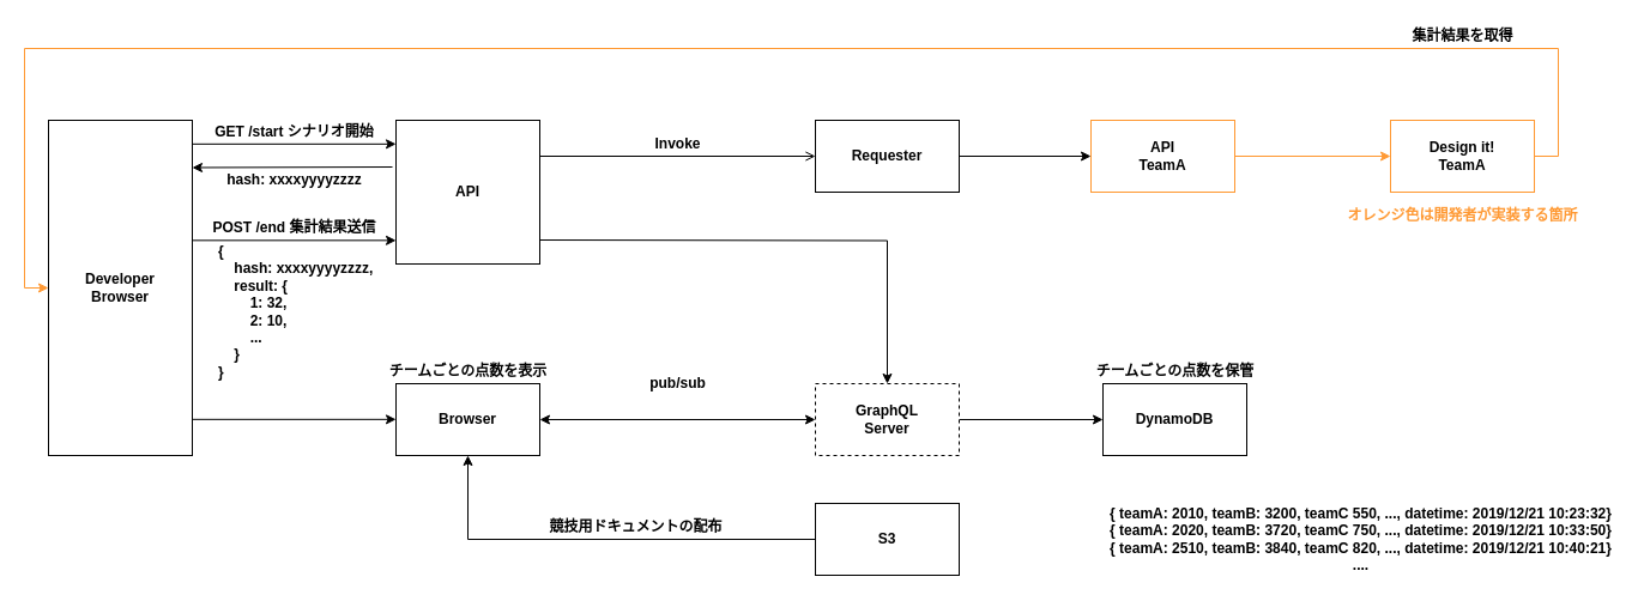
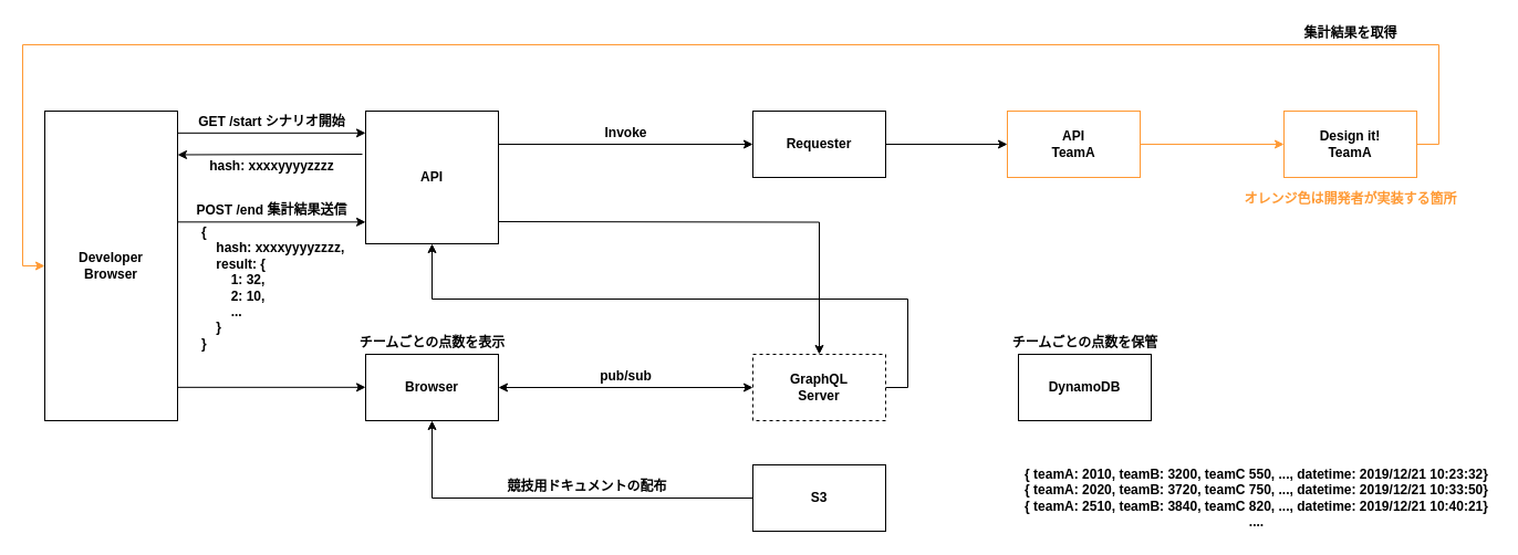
  <mxCell id="0" />
  <mxCell id="1" parent="0" />
  <mxCell id="2" style="edgeStyle=orthogonalEdgeStyle;rounded=0;orthogonalLoop=1;jettySize=auto;html=1;exitX=1;exitY=0.5;exitDx=0;exitDy=0;" parent="1" source="3" target="8" edge="1"><mxGeometry relative="1" as="geometry" /></mxCell>
  <mxCell id="3" value="&lt;b&gt;Requester&lt;/b&gt;" style="rounded=0;whiteSpace=wrap;html=1;" parent="1" vertex="1"><mxGeometry x="680" y="100" width="120" height="60" as="geometry" /></mxCell>
- <mxCell id="4" style="edgeStyle=orthogonalEdgeStyle;rounded=0;orthogonalLoop=1;jettySize=auto;html=1;exitX=1;exitY=0.5;exitDx=0;exitDy=0;entryX=0;entryY=0.5;entryDx=0;entryDy=0;" parent="1" source="5" target="6" edge="1"><mxGeometry relative="1" as="geometry" /></mxCell>
+ <mxCell id="4" style="edgeStyle=orthogonalEdgeStyle;rounded=0;orthogonalLoop=1;jettySize=auto;html=1;exitX=1;exitY=0.5;exitDx=0;exitDy=0;" parent="1" source="5" target="11" edge="1"><mxGeometry relative="1" as="geometry" /></mxCell>
  <mxCell id="5" value="&lt;b&gt;GraphQL&lt;br&gt;Server&lt;br&gt;&lt;/b&gt;" style="rounded=0;whiteSpace=wrap;html=1;dashed=1;" parent="1" vertex="1"><mxGeometry x="680" y="320" width="120" height="60" as="geometry" /></mxCell>
  <mxCell id="6" value="&lt;b&gt;DynamoDB&lt;br&gt;&lt;/b&gt;" style="rounded=0;whiteSpace=wrap;html=1;" parent="1" vertex="1"><mxGeometry x="920" y="320" width="120" height="60" as="geometry" /></mxCell>
  <mxCell id="7" style="edgeStyle=orthogonalEdgeStyle;rounded=0;orthogonalLoop=1;jettySize=auto;html=1;exitX=1;exitY=0.5;exitDx=0;exitDy=0;strokeColor=#FF9933;" parent="1" source="8" target="19" edge="1"><mxGeometry relative="1" as="geometry" /></mxCell>
  <mxCell id="8" value="&lt;b&gt;API&lt;br&gt;TeamA&lt;br&gt;&lt;/b&gt;" style="rounded=0;whiteSpace=wrap;html=1;strokeColor=#FF9933;" parent="1" vertex="1"><mxGeometry x="910" y="100" width="120" height="60" as="geometry" /></mxCell>
- <mxCell id="9" style="edgeStyle=orthogonalEdgeStyle;rounded=0;orthogonalLoop=1;jettySize=auto;html=1;exitX=1;exitY=0.25;exitDx=0;exitDy=0;endArrow=open;" parent="1" source="11" target="3" edge="1"><mxGeometry relative="1" as="geometry" /></mxCell>
+ <mxCell id="9" style="edgeStyle=orthogonalEdgeStyle;rounded=0;orthogonalLoop=1;jettySize=auto;html=1;exitX=1;exitY=0.25;exitDx=0;exitDy=0;" parent="1" source="11" target="3" edge="1"><mxGeometry relative="1" as="geometry" /></mxCell>
  <mxCell id="10" value="&lt;b&gt;Developer&lt;br&gt;Browser&lt;br&gt;&lt;/b&gt;" style="rounded=0;whiteSpace=wrap;html=1;" parent="1" vertex="1"><mxGeometry x="40" y="100" width="120" height="280" as="geometry" /></mxCell>
  <mxCell id="11" value="&lt;b&gt;API&lt;br&gt;&lt;/b&gt;" style="rounded=0;whiteSpace=wrap;html=1;" parent="1" vertex="1"><mxGeometry x="330" y="100" width="120" height="120" as="geometry" /></mxCell>
  <mxCell id="12" style="edgeStyle=orthogonalEdgeStyle;rounded=0;orthogonalLoop=1;jettySize=auto;html=1;exitX=1;exitY=0.5;exitDx=0;exitDy=0;" parent="1" target="5" edge="1"><mxGeometry relative="1" as="geometry"><mxPoint x="450" y="200" as="sourcePoint" /></mxGeometry></mxCell>
  <mxCell id="13" value="hash: xxxxyyyyzzzz" style="text;html=1;align=center;verticalAlign=middle;resizable=0;points=[];;autosize=1;fontStyle=1" parent="1" vertex="1"><mxGeometry x="180" y="140" width="130" height="20" as="geometry" /></mxCell>
  <mxCell id="14" value="GET /start シナリオ開始" style="text;html=1;align=center;verticalAlign=middle;resizable=0;points=[];;autosize=1;fontStyle=1" parent="1" vertex="1"><mxGeometry x="170" y="100" width="150" height="20" as="geometry" /></mxCell>
  <mxCell id="15" style="edgeStyle=orthogonalEdgeStyle;rounded=0;orthogonalLoop=1;jettySize=auto;html=1;exitX=1;exitY=0.118;exitDx=0;exitDy=0;entryX=0;entryY=0.25;entryDx=0;entryDy=0;exitPerimeter=0;" parent="1" edge="1"><mxGeometry relative="1" as="geometry"><mxPoint x="160" y="200.333" as="sourcePoint" /><mxPoint x="330" y="200.333" as="targetPoint" /></mxGeometry></mxCell>
  <mxCell id="16" value="POST /end 集計結果送信" style="text;html=1;align=center;verticalAlign=middle;resizable=0;points=[];;autosize=1;fontStyle=1" parent="1" vertex="1"><mxGeometry x="170" y="180" width="150" height="20" as="geometry" /></mxCell>
  <mxCell id="17" value="{&lt;br&gt;&amp;nbsp; &amp;nbsp; hash: xxxxyyyyzzzz,&lt;br&gt;&amp;nbsp; &amp;nbsp; result: {&lt;br&gt;&amp;nbsp; &amp;nbsp; &amp;nbsp; &amp;nbsp; 1: 32,&lt;br&gt;&amp;nbsp; &amp;nbsp; &amp;nbsp; &amp;nbsp; 2: 10,&lt;br&gt;&amp;nbsp; &amp;nbsp; &amp;nbsp; &amp;nbsp; ...&lt;br&gt;&amp;nbsp; &amp;nbsp; }&lt;br&gt;}" style="text;html=1;align=left;verticalAlign=middle;resizable=0;points=[];;autosize=1;fontStyle=1" parent="1" vertex="1"><mxGeometry x="180" y="200" width="140" height="120" as="geometry" /></mxCell>
  <mxCell id="18" style="edgeStyle=orthogonalEdgeStyle;rounded=0;orthogonalLoop=1;jettySize=auto;html=1;exitX=1;exitY=0.5;exitDx=0;exitDy=0;entryX=0;entryY=0.5;entryDx=0;entryDy=0;strokeColor=#FF9933;" parent="1" source="19" target="10" edge="1"><mxGeometry relative="1" as="geometry"><Array as="points"><mxPoint x="1300" y="130" /><mxPoint x="1300" y="40" /><mxPoint x="20" y="40" /><mxPoint x="20" y="240" /></Array></mxGeometry></mxCell>
  <mxCell id="19" value="&lt;b&gt;Design it!&lt;br&gt;TeamA&lt;br&gt;&lt;/b&gt;" style="rounded=0;whiteSpace=wrap;html=1;strokeColor=#FF9933;" parent="1" vertex="1"><mxGeometry x="1160" y="100" width="120" height="60" as="geometry" /></mxCell>
  <mxCell id="20" style="edgeStyle=orthogonalEdgeStyle;rounded=0;orthogonalLoop=1;jettySize=auto;html=1;exitX=1;exitY=0.118;exitDx=0;exitDy=0;entryX=0;entryY=0.25;entryDx=0;entryDy=0;exitPerimeter=0;" parent="1" edge="1"><mxGeometry relative="1" as="geometry"><mxPoint x="160" y="119.833" as="sourcePoint" /><mxPoint x="330" y="119.833" as="targetPoint" /></mxGeometry></mxCell>
  <mxCell id="21" style="edgeStyle=orthogonalEdgeStyle;rounded=0;orthogonalLoop=1;jettySize=auto;html=1;exitX=1;exitY=0.118;exitDx=0;exitDy=0;entryX=0;entryY=0.25;entryDx=0;entryDy=0;exitPerimeter=0;" parent="1" edge="1"><mxGeometry relative="1" as="geometry"><mxPoint x="160" y="349.833" as="sourcePoint" /><mxPoint x="330" y="349.833" as="targetPoint" /></mxGeometry></mxCell>
  <mxCell id="22" value="&lt;b&gt;Browser&lt;br&gt;&lt;/b&gt;" style="rounded=0;whiteSpace=wrap;html=1;" parent="1" vertex="1"><mxGeometry x="330" y="320" width="120" height="60" as="geometry" /></mxCell>
  <mxCell id="23" value="" style="endArrow=classic;startArrow=classic;html=1;entryX=0;entryY=0.5;entryDx=0;entryDy=0;" parent="1" target="5" edge="1"><mxGeometry width="50" height="50" relative="1" as="geometry"><mxPoint x="450" y="350" as="sourcePoint" /><mxPoint x="500" y="300" as="targetPoint" /></mxGeometry></mxCell>
- <mxCell id="24" value="&lt;b&gt;pub/sub&lt;/b&gt;" style="text;html=1;align=center;verticalAlign=middle;resizable=0;points=[];;autosize=1;" parent="1" vertex="1"><mxGeometry x="535" y="310" width="60" height="20" as="geometry" /></mxCell>
+ <mxCell id="24" value="&lt;b&gt;pub/sub&lt;/b&gt;" style="text;html=1;align=center;verticalAlign=middle;resizable=0;points=[];;autosize=1;" parent="1" vertex="1"><mxGeometry x="535" y="330" width="60" height="20" as="geometry" /></mxCell>
  <mxCell id="25" value="&lt;b&gt;チームごとの点数を表示&lt;/b&gt;" style="text;html=1;align=center;verticalAlign=middle;resizable=0;points=[];;autosize=1;" parent="1" vertex="1"><mxGeometry x="315" y="300" width="150" height="20" as="geometry" /></mxCell>
  <mxCell id="26" value="Invoke" style="text;html=1;align=center;verticalAlign=middle;resizable=0;points=[];;autosize=1;fontStyle=1" parent="1" vertex="1"><mxGeometry x="540" y="110" width="50" height="20" as="geometry" /></mxCell>
  <mxCell id="27" value="" style="endArrow=classic;html=1;strokeColor=#000000;exitX=-0.025;exitY=0.325;exitDx=0;exitDy=0;exitPerimeter=0;" parent="1" source="11" edge="1"><mxGeometry width="50" height="50" relative="1" as="geometry"><mxPoint x="270" y="139.5" as="sourcePoint" /><mxPoint x="160" y="139.5" as="targetPoint" /></mxGeometry></mxCell>
  <mxCell id="28" value="&lt;b&gt;{ teamA: 2010, teamB: 3200, teamC 550, ..., datetime: 2019/12/21 10:23:32}&lt;br&gt;&lt;/b&gt;&lt;b&gt;{ teamA: 2020, teamB: 3720, teamC 750, ..., datetime: 2019/12/21 10:33:50}&lt;br&gt;&lt;/b&gt;&lt;b&gt;{ teamA: 2510, teamB: 3840, teamC 820, ..., datetime: 2019/12/21 10:40:21}&lt;/b&gt;&lt;b&gt;&lt;br&gt;&lt;/b&gt;&lt;b&gt;....&lt;br&gt;&lt;/b&gt;" style="text;html=1;align=center;verticalAlign=middle;resizable=0;points=[];;autosize=1;" parent="1" vertex="1"><mxGeometry x="920" y="420" width="430" height="60" as="geometry" /></mxCell>
  <mxCell id="29" value="&lt;b&gt;集計結果を取得&lt;/b&gt;" style="text;html=1;align=center;verticalAlign=middle;resizable=0;points=[];;autosize=1;" parent="1" vertex="1"><mxGeometry x="1170" y="20" width="100" height="20" as="geometry" /></mxCell>
  <mxCell id="30" style="edgeStyle=orthogonalEdgeStyle;rounded=0;orthogonalLoop=1;jettySize=auto;html=1;exitX=0;exitY=0.5;exitDx=0;exitDy=0;entryX=0.5;entryY=1;entryDx=0;entryDy=0;strokeColor=#000000;" parent="1" source="31" target="22" edge="1"><mxGeometry relative="1" as="geometry" /></mxCell>
  <mxCell id="31" value="&lt;b&gt;S3&lt;br&gt;&lt;/b&gt;" style="rounded=0;whiteSpace=wrap;html=1;" parent="1" vertex="1"><mxGeometry x="680" y="420" width="120" height="60" as="geometry" /></mxCell>
  <mxCell id="32" value="&lt;b&gt;競技用ドキュメントの配布&lt;/b&gt;" style="text;html=1;align=center;verticalAlign=middle;resizable=0;points=[];;autosize=1;" parent="1" vertex="1"><mxGeometry x="450" y="430" width="160" height="20" as="geometry" /></mxCell>
  <mxCell id="33" value="&lt;b&gt;チームごとの点数を保管&lt;/b&gt;" style="text;html=1;align=center;verticalAlign=middle;resizable=0;points=[];;autosize=1;" parent="1" vertex="1"><mxGeometry x="905" y="300" width="150" height="20" as="geometry" /></mxCell>
  <mxCell id="34" value="&lt;b&gt;&lt;font color=&quot;#ff9933&quot;&gt;オレンジ色は開発者が実装する箇所&lt;/font&gt;&lt;/b&gt;" style="text;html=1;align=center;verticalAlign=middle;resizable=0;points=[];;autosize=1;" parent="1" vertex="1"><mxGeometry x="1115" y="170" width="210" height="20" as="geometry" /></mxCell>
